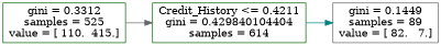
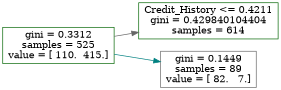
  digraph {
    rankdir=LR
    node [color=darkgreen shape=box]
    n1 [label="Credit_History <= 0.4211\ngini = 0.429840104404\nsamples = 614"]
    n2 [color=gray40 label="gini = 0.1449\nsamples = 89\nvalue = [ 82.   7.]"]
    n3 [label="gini = 0.3312\nsamples = 525\nvalue = [ 110.  415.]"]
-   n1 -> n2 [color=teal]
+   n3 -> n2 [color=teal]
    n3 -> n1 [color=gray40]
  }
